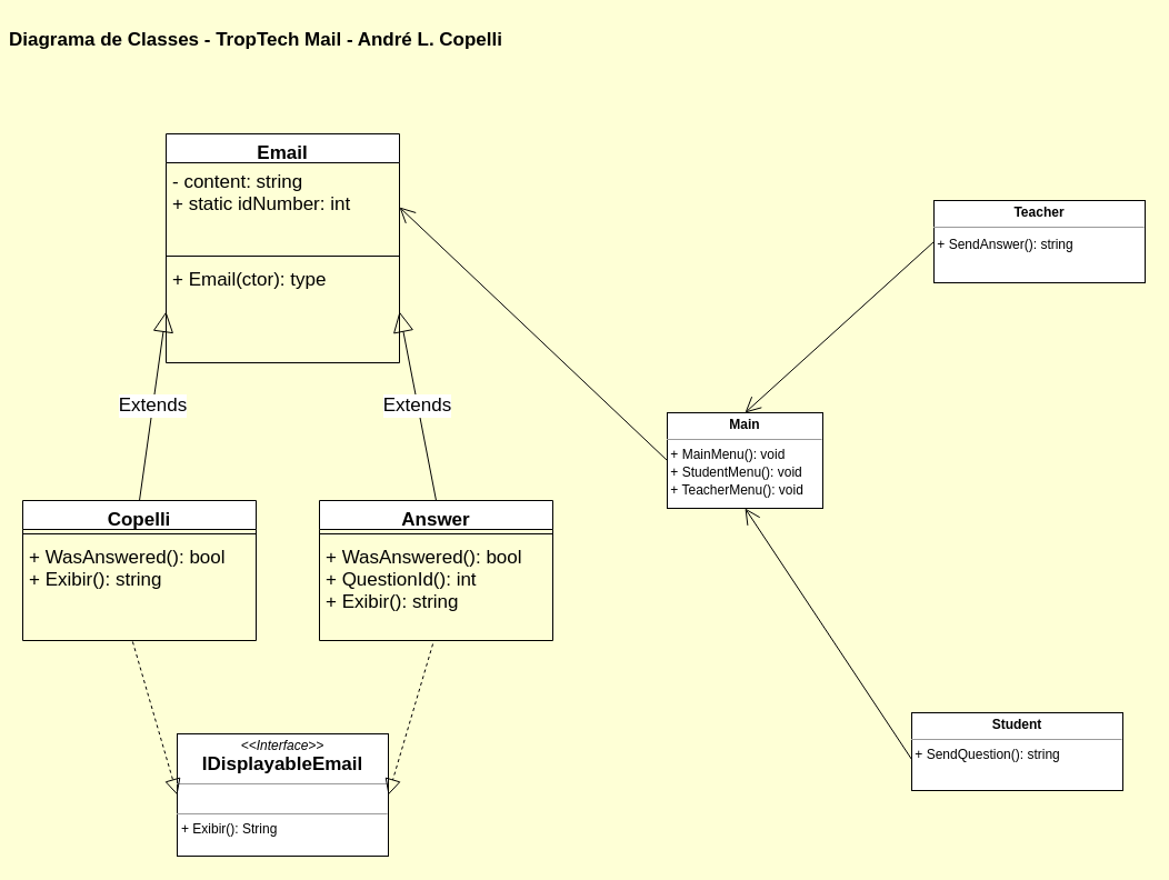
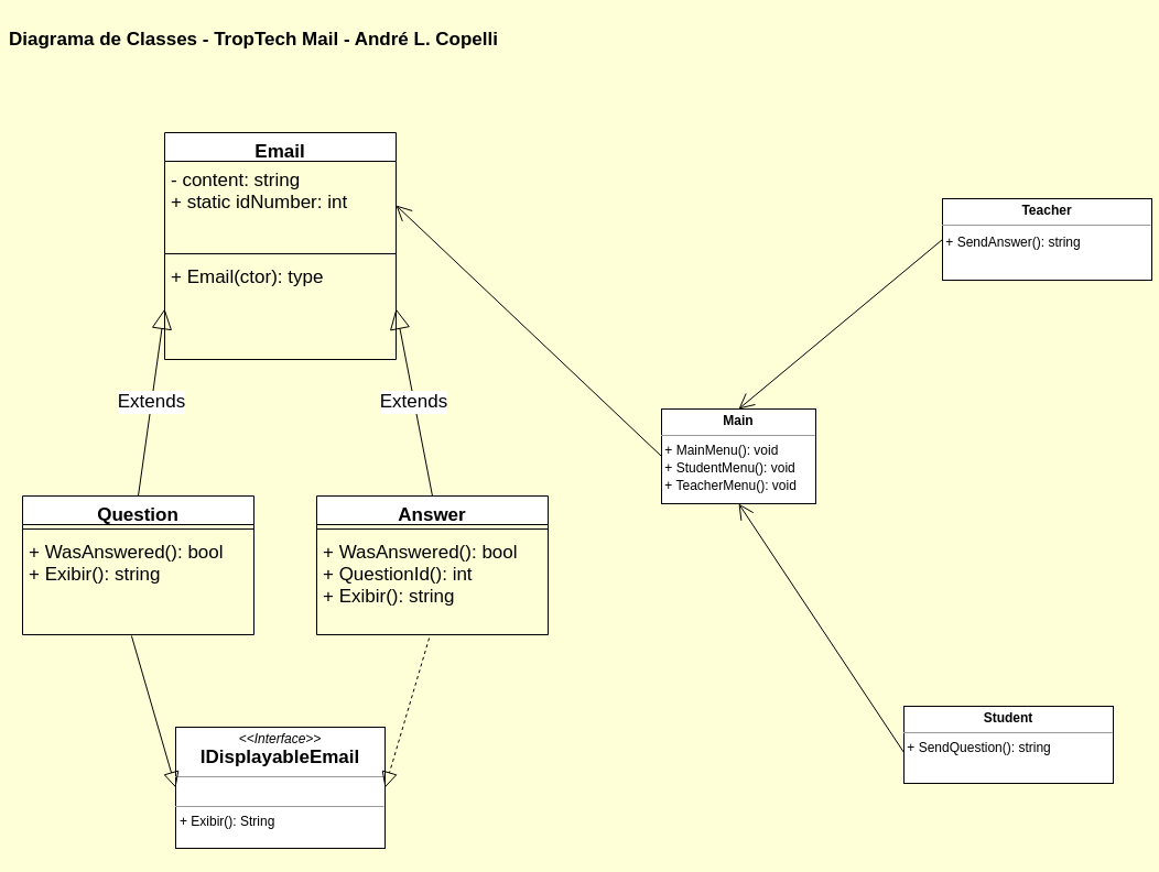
  <mxCell id="0" />
  <mxCell id="1" parent="0" />
  <mxCell id="2" value="Diagrama de Classes - TropTech Mail - André L. Copelli" style="text;align=center;fontStyle=1;verticalAlign=middle;spacingLeft=3;spacingRight=3;strokeColor=none;rotatable=0;points=[[0,0.5],[1,0.5]];portConstraint=eastwest;fontSize=17;" parent="1" vertex="1"><mxGeometry x="190" y="20" width="80" height="26" as="geometry" /></mxCell>
  <mxCell id="3" value="Email" style="swimlane;fontStyle=1;align=center;verticalAlign=top;childLayout=stackLayout;horizontal=1;startSize=26;horizontalStack=0;resizeParent=1;resizeParentMax=0;resizeLast=0;collapsible=1;marginBottom=0;fontSize=17;" parent="1" vertex="1"><mxGeometry x="149" y="120" width="210" height="206" as="geometry" /></mxCell>
  <mxCell id="4" value="- content: string&#10;+ static idNumber: int&#10;" style="text;strokeColor=none;fillColor=none;align=left;verticalAlign=top;spacingLeft=4;spacingRight=4;overflow=hidden;rotatable=0;points=[[0,0.5],[1,0.5]];portConstraint=eastwest;fontSize=17;" parent="3" vertex="1"><mxGeometry y="26" width="210" height="80" as="geometry" /></mxCell>
  <mxCell id="5" value="" style="line;strokeWidth=1;fillColor=none;align=left;verticalAlign=middle;spacingTop=-1;spacingLeft=3;spacingRight=3;rotatable=0;labelPosition=right;points=[];portConstraint=eastwest;fontSize=17;" parent="3" vertex="1"><mxGeometry y="106" width="210" height="8" as="geometry" /></mxCell>
  <mxCell id="6" value="+ Email(ctor): type" style="text;strokeColor=none;fillColor=none;align=left;verticalAlign=top;spacingLeft=4;spacingRight=4;overflow=hidden;rotatable=0;points=[[0,0.5],[1,0.5]];portConstraint=eastwest;fontSize=17;" parent="3" vertex="1"><mxGeometry y="114" width="210" height="92" as="geometry" /></mxCell>
- <mxCell id="7" value="Copelli" style="swimlane;fontStyle=1;align=center;verticalAlign=top;childLayout=stackLayout;horizontal=1;startSize=26;horizontalStack=0;resizeParent=1;resizeParentMax=0;resizeLast=0;collapsible=1;marginBottom=0;fontSize=17;" parent="1" vertex="1"><mxGeometry x="20" y="450" width="210" height="126" as="geometry" /></mxCell>
+ <mxCell id="7" value="Question" style="swimlane;fontStyle=1;align=center;verticalAlign=top;childLayout=stackLayout;horizontal=1;startSize=26;horizontalStack=0;resizeParent=1;resizeParentMax=0;resizeLast=0;collapsible=1;marginBottom=0;fontSize=17;" parent="1" vertex="1"><mxGeometry x="20" y="450" width="210" height="126" as="geometry" /></mxCell>
  <mxCell id="8" value="" style="line;strokeWidth=1;fillColor=none;align=left;verticalAlign=middle;spacingTop=-1;spacingLeft=3;spacingRight=3;rotatable=0;labelPosition=right;points=[];portConstraint=eastwest;fontSize=17;" parent="7" vertex="1"><mxGeometry y="26" width="210" height="8" as="geometry" /></mxCell>
  <mxCell id="9" value="+ WasAnswered(): bool&#10;+ Exibir(): string" style="text;strokeColor=none;fillColor=none;align=left;verticalAlign=top;spacingLeft=4;spacingRight=4;overflow=hidden;rotatable=0;points=[[0,0.5],[1,0.5]];portConstraint=eastwest;fontSize=17;" parent="7" vertex="1"><mxGeometry y="34" width="210" height="92" as="geometry" /></mxCell>
  <mxCell id="10" value="Answer" style="swimlane;fontStyle=1;align=center;verticalAlign=top;childLayout=stackLayout;horizontal=1;startSize=26;horizontalStack=0;resizeParent=1;resizeParentMax=0;resizeLast=0;collapsible=1;marginBottom=0;fontSize=17;" parent="1" vertex="1"><mxGeometry x="287" y="450" width="210" height="126" as="geometry" /></mxCell>
  <mxCell id="11" value="" style="line;strokeWidth=1;fillColor=none;align=left;verticalAlign=middle;spacingTop=-1;spacingLeft=3;spacingRight=3;rotatable=0;labelPosition=right;points=[];portConstraint=eastwest;fontSize=17;" parent="10" vertex="1"><mxGeometry y="26" width="210" height="8" as="geometry" /></mxCell>
  <mxCell id="12" value="+ WasAnswered(): bool&#10;+ QuestionId(): int&#10;+ Exibir(): string" style="text;strokeColor=none;fillColor=none;align=left;verticalAlign=top;spacingLeft=4;spacingRight=4;overflow=hidden;rotatable=0;points=[[0,0.5],[1,0.5]];portConstraint=eastwest;fontSize=17;" parent="10" vertex="1"><mxGeometry y="34" width="210" height="92" as="geometry" /></mxCell>
  <mxCell id="13" value="&lt;p style=&quot;margin:0px;margin-top:4px;text-align:center;&quot;&gt;&lt;i&gt;&amp;lt;&amp;lt;Interface&amp;gt;&amp;gt;&lt;/i&gt;&lt;br&gt;&lt;b style=&quot;font-size: 17px;&quot;&gt;IDisplayableEmail&lt;/b&gt;&lt;br&gt;&lt;/p&gt;&lt;hr size=&quot;1&quot;&gt;&lt;p style=&quot;margin:0px;margin-left:4px;&quot;&gt;&lt;br&gt;&lt;/p&gt;&lt;hr size=&quot;1&quot;&gt;&lt;p style=&quot;margin:0px;margin-left:4px;&quot;&gt;+ Exibir(): String&lt;br&gt;&lt;br&gt;&lt;/p&gt;" style="verticalAlign=top;align=left;overflow=fill;fontSize=12;fontFamily=Helvetica;html=1;" parent="1" vertex="1"><mxGeometry x="159" y="660" width="190" height="110" as="geometry" /></mxCell>
- <mxCell id="14" value="&lt;p style=&quot;margin:0px;margin-top:4px;text-align:center;&quot;&gt;&lt;b&gt;Teacher&lt;/b&gt;&lt;/p&gt;&lt;hr size=&quot;1&quot;&gt;&lt;div style=&quot;height:2px;&quot;&gt;&amp;nbsp;&lt;/div&gt;&lt;div style=&quot;height:2px;&quot;&gt;&lt;span style=&quot;background-color: initial;&quot;&gt;&amp;nbsp;+ SendAnswer(): string&lt;/span&gt;&lt;br&gt;&lt;/div&gt;" style="verticalAlign=top;align=left;overflow=fill;fontSize=12;fontFamily=Helvetica;html=1;" parent="1" vertex="1"><mxGeometry x="840" y="180" width="190" height="74" as="geometry" /></mxCell>
+ <mxCell id="14" value="&lt;p style=&quot;margin:0px;margin-top:4px;text-align:center;&quot;&gt;&lt;b&gt;Teacher&lt;/b&gt;&lt;/p&gt;&lt;hr size=&quot;1&quot;&gt;&lt;div style=&quot;height:2px;&quot;&gt;&amp;nbsp;&lt;/div&gt;&lt;div style=&quot;height:2px;&quot;&gt;&lt;span style=&quot;background-color: initial;&quot;&gt;&amp;nbsp;+ SendAnswer(): string&lt;/span&gt;&lt;br&gt;&lt;/div&gt;" style="verticalAlign=top;align=left;overflow=fill;fontSize=12;fontFamily=Helvetica;html=1;" parent="1" vertex="1"><mxGeometry x="855" y="180" width="190" height="74" as="geometry" /></mxCell>
  <mxCell id="15" value="&lt;p style=&quot;margin:0px;margin-top:4px;text-align:center;&quot;&gt;&lt;b&gt;Student&lt;/b&gt;&lt;/p&gt;&lt;hr size=&quot;1&quot;&gt;&lt;div style=&quot;height:2px;&quot;&gt;&amp;nbsp;+ SendQuestion(): string&lt;/div&gt;&lt;div style=&quot;height:2px;&quot;&gt;&lt;br&gt;&lt;/div&gt;&lt;div style=&quot;height:2px;&quot;&gt;&lt;br&gt;&lt;/div&gt;&lt;div style=&quot;height:2px;&quot;&gt;&lt;br&gt;&lt;/div&gt;&lt;div style=&quot;height:2px;&quot;&gt;&lt;br&gt;&lt;/div&gt;&lt;div style=&quot;height:2px;&quot;&gt;&lt;br&gt;&lt;/div&gt;&lt;div style=&quot;height:2px;&quot;&gt;&lt;br&gt;&lt;/div&gt;&lt;div style=&quot;height:2px;&quot;&gt;&amp;nbsp;&lt;/div&gt;" style="verticalAlign=top;align=left;overflow=fill;fontSize=12;fontFamily=Helvetica;html=1;" parent="1" vertex="1"><mxGeometry x="820" y="641" width="190" height="70" as="geometry" /></mxCell>
  <mxCell id="16" value="&lt;p style=&quot;margin:0px;margin-top:4px;text-align:center;&quot;&gt;&lt;b&gt;Main&lt;/b&gt;&lt;/p&gt;&lt;hr size=&quot;1&quot;&gt;&lt;div style=&quot;height:2px;&quot;&gt;&amp;nbsp;+ MainMenu(): void&lt;/div&gt;&lt;div style=&quot;height:2px;&quot;&gt;&lt;br&gt;&lt;/div&gt;&lt;div style=&quot;height:2px;&quot;&gt;&lt;br&gt;&lt;/div&gt;&lt;div style=&quot;height:2px;&quot;&gt;&lt;br&gt;&lt;/div&gt;&lt;div style=&quot;height:2px;&quot;&gt;&lt;br&gt;&lt;/div&gt;&lt;div style=&quot;height:2px;&quot;&gt;&lt;br&gt;&lt;/div&gt;&lt;div style=&quot;height:2px;&quot;&gt;&lt;br&gt;&lt;/div&gt;&lt;div style=&quot;height:2px;&quot;&gt;&lt;span style=&quot;background-color: initial;&quot;&gt;&amp;nbsp;&lt;/span&gt;&lt;/div&gt;&lt;div style=&quot;height:2px;&quot;&gt;&lt;span style=&quot;background-color: initial;&quot;&gt;&amp;nbsp;+ StudentMenu(): void&lt;/span&gt;&lt;br&gt;&lt;/div&gt;&lt;div style=&quot;height:2px;&quot;&gt;&lt;span style=&quot;background-color: initial;&quot;&gt;&lt;br&gt;&lt;/span&gt;&lt;/div&gt;&lt;div style=&quot;height:2px;&quot;&gt;&lt;span style=&quot;background-color: initial;&quot;&gt;&lt;br&gt;&lt;/span&gt;&lt;/div&gt;&lt;div style=&quot;height:2px;&quot;&gt;&lt;span style=&quot;background-color: initial;&quot;&gt;&lt;br&gt;&lt;/span&gt;&lt;/div&gt;&lt;div style=&quot;height:2px;&quot;&gt;&lt;span style=&quot;background-color: initial;&quot;&gt;&lt;br&gt;&lt;/span&gt;&lt;/div&gt;&lt;div style=&quot;height:2px;&quot;&gt;&lt;span style=&quot;background-color: initial;&quot;&gt;&lt;br&gt;&lt;/span&gt;&lt;/div&gt;&lt;div style=&quot;height:2px;&quot;&gt;&lt;span style=&quot;background-color: initial;&quot;&gt;&lt;br&gt;&lt;/span&gt;&lt;/div&gt;&lt;div style=&quot;height:2px;&quot;&gt;&amp;nbsp;&lt;/div&gt;&lt;div style=&quot;height:2px;&quot;&gt;&amp;nbsp;+ TeacherMenu(): void&lt;span style=&quot;background-color: initial;&quot;&gt;&lt;br&gt;&lt;/span&gt;&lt;/div&gt;" style="verticalAlign=top;align=left;overflow=fill;fontSize=12;fontFamily=Helvetica;html=1;" parent="1" vertex="1"><mxGeometry x="600" y="371" width="140" height="86" as="geometry" /></mxCell>
  <mxCell id="17" value="Extends" style="endArrow=block;endSize=16;endFill=0;html=1;rounded=0;fontSize=17;exitX=0.5;exitY=0;exitDx=0;exitDy=0;entryX=1;entryY=0.5;entryDx=0;entryDy=0;" parent="1" source="10" target="6" edge="1"><mxGeometry width="160" relative="1" as="geometry"><mxPoint x="300" y="380" as="sourcePoint" /><mxPoint x="260" y="350" as="targetPoint" /></mxGeometry></mxCell>
  <mxCell id="18" value="Extends" style="endArrow=block;endSize=16;endFill=0;html=1;rounded=0;fontSize=17;exitX=0.5;exitY=0;exitDx=0;exitDy=0;entryX=0;entryY=0.5;entryDx=0;entryDy=0;" parent="1" source="7" target="6" edge="1"><mxGeometry width="160" relative="1" as="geometry"><mxPoint x="150" y="410" as="sourcePoint" /><mxPoint x="250" y="360" as="targetPoint" /></mxGeometry></mxCell>
  <mxCell id="19" value="" style="endArrow=block;dashed=1;endFill=0;endSize=12;html=1;rounded=0;fontSize=17;exitX=0.486;exitY=1.033;exitDx=0;exitDy=0;exitPerimeter=0;entryX=1;entryY=0.5;entryDx=0;entryDy=0;" parent="1" source="12" target="13" edge="1"><mxGeometry width="160" relative="1" as="geometry"><mxPoint x="410" y="630" as="sourcePoint" /><mxPoint x="570" y="630" as="targetPoint" /></mxGeometry></mxCell>
- <mxCell id="20" value="" style="endArrow=block;dashed=1;endFill=0;endSize=12;html=1;rounded=0;fontSize=17;exitX=0.471;exitY=1.011;exitDx=0;exitDy=0;exitPerimeter=0;entryX=0;entryY=0.5;entryDx=0;entryDy=0;" parent="1" source="9" target="13" edge="1"><mxGeometry width="160" relative="1" as="geometry"><mxPoint x="130" y="590" as="sourcePoint" /><mxPoint x="260" y="660" as="targetPoint" /></mxGeometry></mxCell>
+ <mxCell id="20" value="" style="endArrow=block;dashed=0;endFill=0;endSize=12;html=1;rounded=0;fontSize=17;exitX=0.471;exitY=1.011;exitDx=0;exitDy=0;exitPerimeter=0;entryX=0;entryY=0.5;entryDx=0;entryDy=0;" parent="1" source="9" target="13" edge="1"><mxGeometry width="160" relative="1" as="geometry"><mxPoint x="130" y="590" as="sourcePoint" /><mxPoint x="260" y="660" as="targetPoint" /></mxGeometry></mxCell>
  <mxCell id="21" value="" style="endArrow=open;endFill=1;endSize=12;html=1;rounded=0;fontSize=17;exitX=0;exitY=0.5;exitDx=0;exitDy=0;entryX=0.5;entryY=0;entryDx=0;entryDy=0;" parent="1" source="14" target="16" edge="1"><mxGeometry width="160" relative="1" as="geometry"><mxPoint x="680" y="150" as="sourcePoint" /><mxPoint x="840" y="150" as="targetPoint" /></mxGeometry></mxCell>
  <mxCell id="22" value="" style="endArrow=open;endFill=1;endSize=12;html=1;rounded=0;fontSize=17;exitX=0;exitY=0.6;exitDx=0;exitDy=0;exitPerimeter=0;entryX=0.5;entryY=1;entryDx=0;entryDy=0;" parent="1" source="15" target="16" edge="1"><mxGeometry width="160" relative="1" as="geometry"><mxPoint x="840" y="490" as="sourcePoint" /><mxPoint x="730" y="380" as="targetPoint" /></mxGeometry></mxCell>
  <mxCell id="23" value="" style="endArrow=open;endFill=1;endSize=12;html=1;rounded=0;fontSize=17;entryX=1;entryY=0.5;entryDx=0;entryDy=0;exitX=0;exitY=0.5;exitDx=0;exitDy=0;" parent="1" source="16" target="4" edge="1"><mxGeometry width="160" relative="1" as="geometry"><mxPoint x="540" y="240" as="sourcePoint" /><mxPoint x="700" y="240" as="targetPoint" /></mxGeometry></mxCell>
